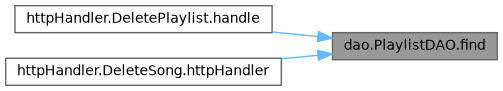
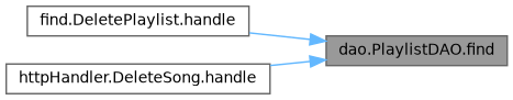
  digraph {
    rankdir=RL
    node [color=grey40 fillcolor=white fontname=Helvetica fontsize=10 shape=box style=filled]
    edge [color=steelblue1 dir=back fontname=Helvetica fontsize=10 labelfontname=Helvetica labelfontsize=10 style=solid]
    n1 [color=gray40 fillcolor=grey60 fontcolor=black height=0.2 label="dao.PlaylistDAO.find" width=0.4]
-   n2 [height=0.2 label="httpHandler.DeletePlaylist.handle" width=0.4]
-   n3 [height=0.2 label="httpHandler.DeleteSong.httpHandler" width=0.4]
+   n2 [height=0.2 label="find.DeletePlaylist.handle" width=0.4]
+   n3 [height=0.2 label="httpHandler.DeleteSong.handle" width=0.4]
    n1 -> n2
    n1 -> n3
  }
